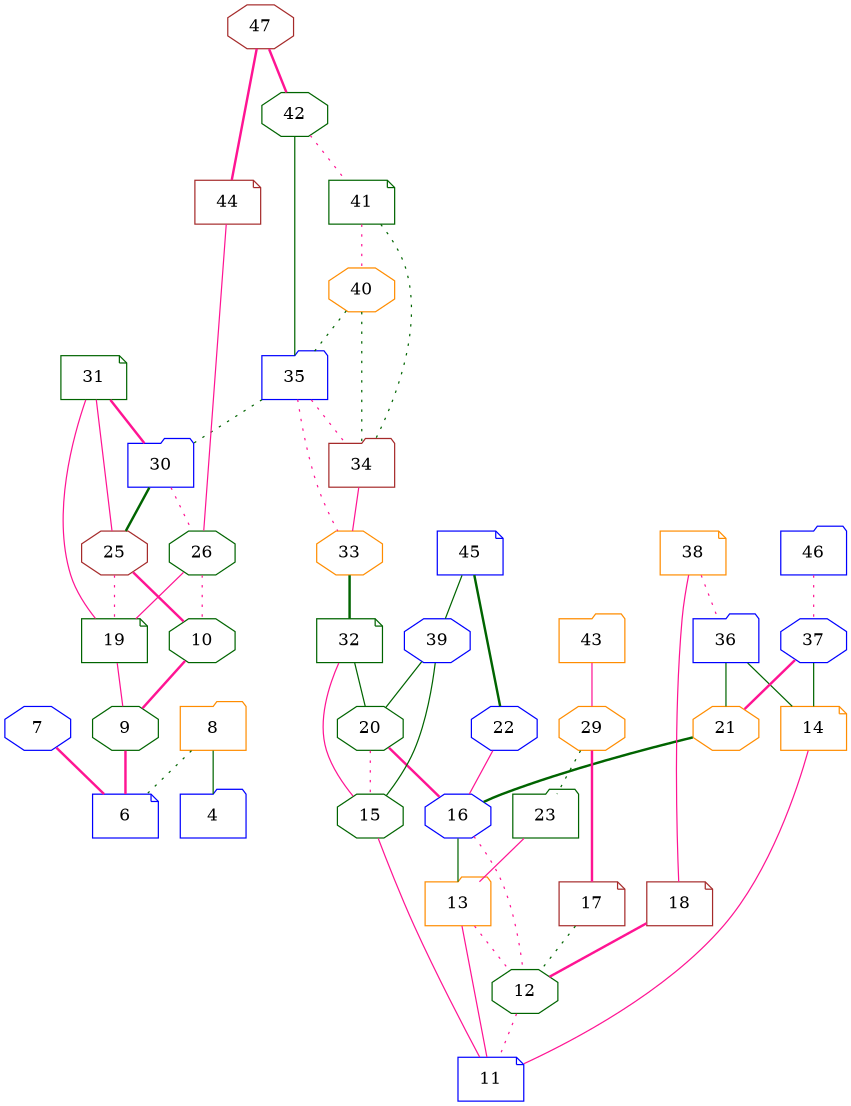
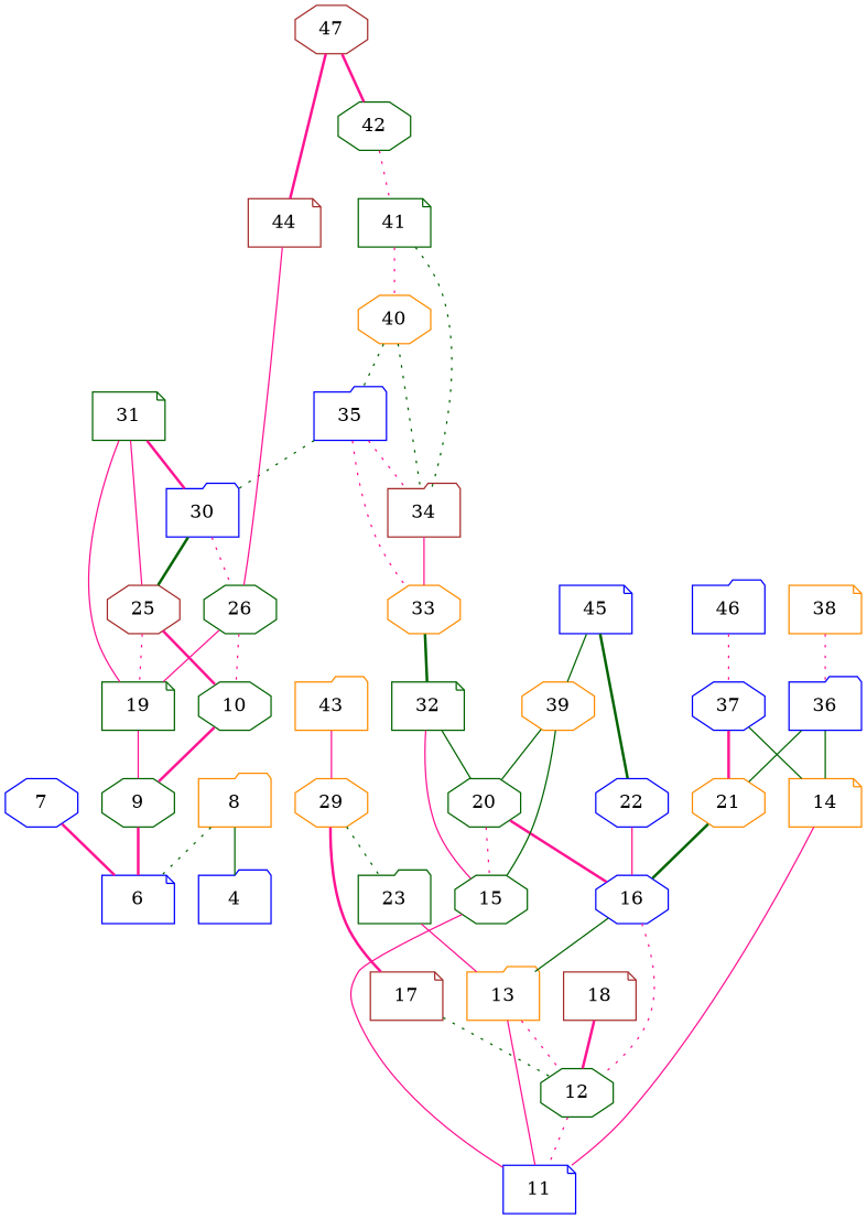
  graph {
    node [color=blue shape=octagon]
    edge [color=deeppink style=solid]
    6 [shape=note]
    7
    8 [color=darkorange shape=folder]
    4 [shape=folder]
    9 [color=darkgreen]
    10 [color=darkgreen]
    12 [color=darkgreen]
    11 [shape=note]
    13 [color=darkorange shape=folder]
    14 [color=darkorange shape=note]
    15 [color=darkgreen]
    16
    17 [color=brown shape=note]
    18 [color=brown shape=note]
    19 [color=darkgreen shape=note]
    20 [color=darkgreen]
    21 [color=darkorange]
    22
    23 [color=darkgreen shape=folder]
    25 [color=brown]
    26 [color=darkgreen]
    29 [color=darkorange]
    30 [shape=folder]
    31 [color=darkgreen shape=note]
    32 [color=darkgreen shape=note]
    33 [color=darkorange]
    34 [color=brown shape=folder]
    35 [shape=folder]
    36 [shape=folder]
    37
    38 [color=darkorange shape=note]
-   39
+   39 [color=darkorange]
    40 [color=darkorange]
    41 [color=darkgreen shape=note]
    42 [color=darkgreen]
    43 [color=darkorange shape=folder]
    44 [color=brown shape=note]
    45 [shape=note]
    46 [shape=folder]
    47 [color=brown]
    7 -- 6 [style=bold]
    8 -- 6 [color=darkgreen style=dotted]
    8 -- 4 [color=darkgreen]
    9 -- 6 [style=bold]
    10 -- 9 [style=bold]
    12 -- 11 [style=dotted]
    13 -- 12 [style=dotted]
    13 -- 11
    14 -- 11
    15 -- 11
    16 -- 12 [style=dotted]
    16 -- 13 [color=darkgreen]
    17 -- 12 [color=darkgreen style=dotted]
    18 -- 12 [style=bold]
    19 -- 9
    20 -- 15 [style=dotted]
    20 -- 16 [style=bold]
    21 -- 16 [color=darkgreen style=bold]
    22 -- 16
    23 -- 13
    25 -- 10 [style=bold]
    25 -- 19 [style=dotted]
    26 -- 10 [style=dotted]
    26 -- 19
    29 -- 17 [style=bold]
    29 -- 23 [color=darkgreen style=dotted]
    30 -- 25 [color=darkgreen style=bold]
    30 -- 26 [style=dotted]
    31 -- 19
    31 -- 25
    31 -- 30 [style=bold]
    32 -- 15
    32 -- 20 [color=darkgreen]
    33 -- 32 [color=darkgreen style=bold]
    34 -- 33
    35 -- 30 [color=darkgreen style=dotted]
    35 -- 33 [style=dotted]
    35 -- 34 [style=dotted]
    36 -- 14 [color=darkgreen]
    36 -- 21 [color=darkgreen]
    37 -- 14 [color=darkgreen]
    37 -- 21 [style=bold]
-   38 -- 18
    38 -- 36 [style=dotted]
    39 -- 15 [color=darkgreen]
    39 -- 20 [color=darkgreen]
    40 -- 34 [color=darkgreen style=dotted]
    40 -- 35 [color=darkgreen style=dotted]
    41 -- 34 [color=darkgreen style=dotted]
    41 -- 40 [style=dotted]
-   42 -- 35 [color=darkgreen]
    42 -- 41 [style=dotted]
    43 -- 29
    44 -- 26
    45 -- 22 [color=darkgreen style=bold]
    45 -- 39 [color=darkgreen]
    46 -- 37 [style=dotted]
    47 -- 42 [style=bold]
    47 -- 44 [style=bold]
  }
